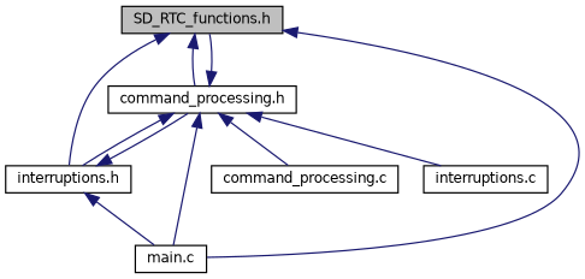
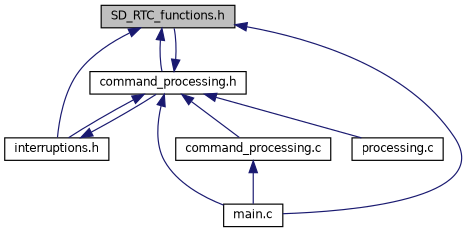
  digraph {
    node [color=black fillcolor=white fontname=Helvetica fontsize=10 shape=record style=filled]
    edge [color=midnightblue dir=back fontname=Helvetica fontsize=10 labelfontname=Helvetica labelfontsize=10 style=solid]
    n1 [fillcolor=grey75 fontcolor=black height=0.2 label="SD_RTC_functions.h" width=0.4]
    n2 [height=0.2 label="command_processing.h" width=0.4]
    n3 [height=0.2 label="interruptions.h" width=0.4]
    n4 [height=0.2 label="main.c" width=0.4]
    n5 [height=0.2 label="command_processing.c" width=0.4]
-   n6 [height=0.2 label="interruptions.c" width=0.4]
+   n6 [height=0.2 label="processing.c" width=0.4]
    n1 -> n2
    n1 -> n3
    n1 -> n4
    n2 -> n1
    n2 -> n3
    n2 -> n4
    n2 -> n5
    n2 -> n6
    n3 -> n2
-   n3 -> n4
+   n5 -> n4
  }
